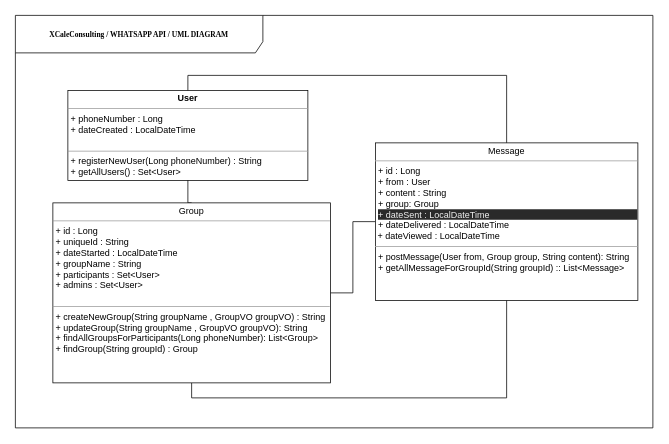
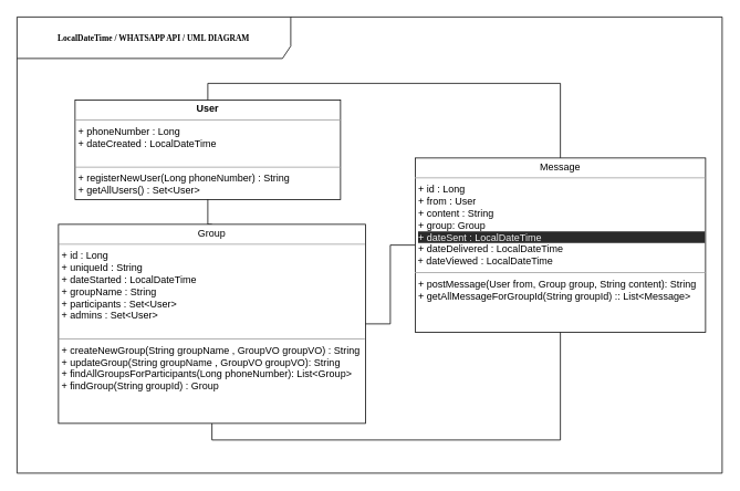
  <mxCell id="0" />
  <mxCell id="1" parent="0" />
- <mxCell id="2" value="&lt;b&gt;XCaleConsulting / WHATSAPP API / UML DIAGRAM&lt;/b&gt;" style="shape=umlFrame;whiteSpace=wrap;html=1;rounded=0;shadow=0;comic=0;labelBackgroundColor=none;strokeWidth=1;fontFamily=Verdana;fontSize=10;align=center;width=330;height=50;" parent="1" vertex="1"><mxGeometry y="20" width="850" height="550" as="geometry" x="20" /></mxCell>
+ <mxCell id="2" value="&lt;b&gt;LocalDateTime / WHATSAPP API / UML DIAGRAM&lt;/b&gt;" style="shape=umlFrame;whiteSpace=wrap;html=1;rounded=0;shadow=0;comic=0;labelBackgroundColor=none;strokeWidth=1;fontFamily=Verdana;fontSize=10;align=center;width=330;height=50;" parent="1" vertex="1"><mxGeometry y="20" width="850" height="550" as="geometry" x="20" /></mxCell>
  <mxCell id="3" value="&lt;p style=&quot;margin: 0px ; margin-top: 4px ; text-align: center&quot;&gt;&lt;b&gt;User&lt;/b&gt;&lt;/p&gt;&lt;hr size=&quot;1&quot;&gt;&lt;p style=&quot;margin: 0px ; margin-left: 4px&quot;&gt;+ phoneNumber : Long&lt;br&gt;+ dateCreated : LocalDateTime&lt;/p&gt;&lt;p style=&quot;margin: 0px ; margin-left: 4px&quot;&gt;&lt;br&gt;&lt;/p&gt;&lt;hr size=&quot;1&quot;&gt;&lt;p style=&quot;margin: 0px ; margin-left: 4px&quot;&gt;+ registerNewUser(Long phoneNumber) : String&lt;/p&gt;&lt;p style=&quot;margin: 0px ; margin-left: 4px&quot;&gt;+ getAllUsers() : Set&amp;lt;User&amp;gt;&lt;/p&gt;" style="verticalAlign=top;align=left;overflow=fill;fontSize=12;fontFamily=Helvetica;html=1;rounded=0;shadow=0;comic=0;labelBackgroundColor=none;strokeWidth=1" parent="1" vertex="1"><mxGeometry x="90" y="120" width="320" height="120" as="geometry" /></mxCell>
  <mxCell id="4" style="edgeStyle=orthogonalEdgeStyle;rounded=0;orthogonalLoop=1;jettySize=auto;html=1;exitX=0.5;exitY=0;exitDx=0;exitDy=0;entryX=0.5;entryY=0;entryDx=0;entryDy=0;endArrow=none;endFill=0;" parent="1" source="7" target="3" edge="1"><mxGeometry relative="1" as="geometry" /></mxCell>
  <mxCell id="5" style="edgeStyle=orthogonalEdgeStyle;rounded=0;orthogonalLoop=1;jettySize=auto;html=1;exitX=0.5;exitY=1;exitDx=0;exitDy=0;entryX=0.5;entryY=1;entryDx=0;entryDy=0;endArrow=none;endFill=0;" parent="1" source="7" target="9" edge="1"><mxGeometry relative="1" as="geometry" /></mxCell>
  <mxCell id="6" style="edgeStyle=orthogonalEdgeStyle;rounded=0;orthogonalLoop=1;jettySize=auto;html=1;exitX=0;exitY=0.5;exitDx=0;exitDy=0;entryX=1;entryY=0.5;entryDx=0;entryDy=0;entryPerimeter=0;endArrow=none;endFill=0;" edge="1" parent="1" source="7" target="9"><mxGeometry relative="1" as="geometry" /></mxCell>
  <mxCell id="7" value="&lt;p style=&quot;margin: 0px ; margin-top: 4px ; text-align: center&quot;&gt;Message&lt;/p&gt;&lt;hr size=&quot;1&quot;&gt;&lt;p style=&quot;margin: 0px ; margin-left: 4px&quot;&gt;+ id : Long&lt;/p&gt;&lt;p style=&quot;margin: 0px ; margin-left: 4px&quot;&gt;+ from : User&lt;/p&gt;&lt;p style=&quot;margin: 0px ; margin-left: 4px&quot;&gt;+ content : String&lt;br&gt;+ group: Group&lt;/p&gt;&lt;p style=&quot;margin: 0px ; margin-left: 4px&quot;&gt;&lt;span style=&quot;color: rgb(240 , 240 , 240) ; font-family: &amp;#34;helvetica&amp;#34; ; font-size: 12px ; font-style: normal ; font-weight: 400 ; letter-spacing: normal ; text-align: left ; text-indent: 0px ; text-transform: none ; word-spacing: 0px ; background-color: rgb(42 , 42 , 42) ; float: none ; display: inline&quot;&gt;&lt;/span&gt;&lt;/p&gt;&lt;p style=&quot;color: rgb(240 , 240 , 240) ; font-family: &amp;#34;helvetica&amp;#34; ; font-size: 12px ; font-style: normal ; font-weight: 400 ; letter-spacing: normal ; text-align: left ; text-indent: 0px ; text-transform: none ; word-spacing: 0px ; background-color: rgb(42 , 42 , 42) ; margin: 0px 0px 0px 4px&quot;&gt;+&amp;nbsp;dateSent : LocalDateTime&lt;br&gt;&lt;/p&gt;&lt;p style=&quot;margin: 0px ; margin-left: 4px&quot;&gt;+ dateDelivered : LocalDateTime&lt;/p&gt;&lt;p style=&quot;margin: 0px ; margin-left: 4px&quot;&gt;&lt;/p&gt;&amp;nbsp;+ dateViewed : LocalDateTime&lt;br&gt;&lt;hr size=&quot;1&quot;&gt;&lt;p style=&quot;margin: 0px ; margin-left: 4px&quot;&gt;+ postMessage(User from, Group group, String content): String&lt;/p&gt;&lt;p style=&quot;margin: 0px ; margin-left: 4px&quot;&gt;+ getAllMessageForGroupId(String groupId) :: List&amp;lt;Message&amp;gt;&lt;/p&gt;" style="verticalAlign=top;align=left;overflow=fill;fontSize=12;fontFamily=Helvetica;html=1;rounded=0;shadow=0;comic=0;labelBackgroundColor=none;strokeWidth=1" parent="1" vertex="1"><mxGeometry x="500" y="190" width="350" height="210" as="geometry" /></mxCell>
  <mxCell id="8" style="edgeStyle=orthogonalEdgeStyle;rounded=0;orthogonalLoop=1;jettySize=auto;html=1;exitX=0.5;exitY=0;exitDx=0;exitDy=0;entryX=0.5;entryY=1;entryDx=0;entryDy=0;endArrow=none;endFill=0;" parent="1" source="9" target="3" edge="1"><mxGeometry relative="1" as="geometry" /></mxCell>
  <mxCell id="9" value="&lt;p style=&quot;margin: 0px ; margin-top: 4px ; text-align: center&quot;&gt;Group&lt;/p&gt;&lt;hr size=&quot;1&quot;&gt;&lt;p style=&quot;margin: 0px ; margin-left: 4px&quot;&gt;+ id : Long&lt;/p&gt;&lt;p style=&quot;margin: 0px ; margin-left: 4px&quot;&gt;+ uniqueId : String&lt;/p&gt;&lt;p style=&quot;margin: 0px ; margin-left: 4px&quot;&gt;&lt;span style=&quot;font-family: &amp;#34;helvetica&amp;#34;&quot;&gt;+ dateStarted : LocalDateTime&lt;/span&gt;&lt;/p&gt;&lt;p style=&quot;margin: 0px ; margin-left: 4px&quot;&gt;+ groupName : String&lt;/p&gt;&lt;p style=&quot;margin: 0px ; margin-left: 4px&quot;&gt;&lt;span&gt;+ participants : Set&amp;lt;User&amp;gt;&lt;/span&gt;&lt;/p&gt;&lt;p style=&quot;margin: 0px ; margin-left: 4px&quot;&gt;+ admins : Set&amp;lt;User&amp;gt;&lt;span&gt;&lt;br&gt;&lt;/span&gt;&lt;/p&gt;&lt;br&gt;&lt;hr size=&quot;1&quot;&gt;&lt;p style=&quot;margin: 0px ; margin-left: 4px&quot;&gt;+ createNewGroup(String groupName , GroupVO groupVO) : String&lt;/p&gt;&lt;p style=&quot;margin: 0px ; margin-left: 4px&quot;&gt;+ updateGroup(String groupName , GroupVO groupVO): String&lt;/p&gt;&lt;p style=&quot;margin: 0px ; margin-left: 4px&quot;&gt;+ findAllGroupsForParticipants(Long phoneNumber): List&amp;lt;Group&amp;gt;&lt;/p&gt;&lt;p style=&quot;margin: 0px ; margin-left: 4px&quot;&gt;+ findGroup(String groupId) : Group&lt;/p&gt;&lt;p style=&quot;margin: 0px ; margin-left: 4px&quot;&gt;&lt;br&gt;&lt;/p&gt;" style="verticalAlign=top;align=left;overflow=fill;fontSize=12;fontFamily=Helvetica;html=1;rounded=0;shadow=0;comic=0;labelBackgroundColor=none;strokeWidth=1" parent="1" vertex="1"><mxGeometry x="70" y="270" width="370" height="240" as="geometry" /></mxCell>
